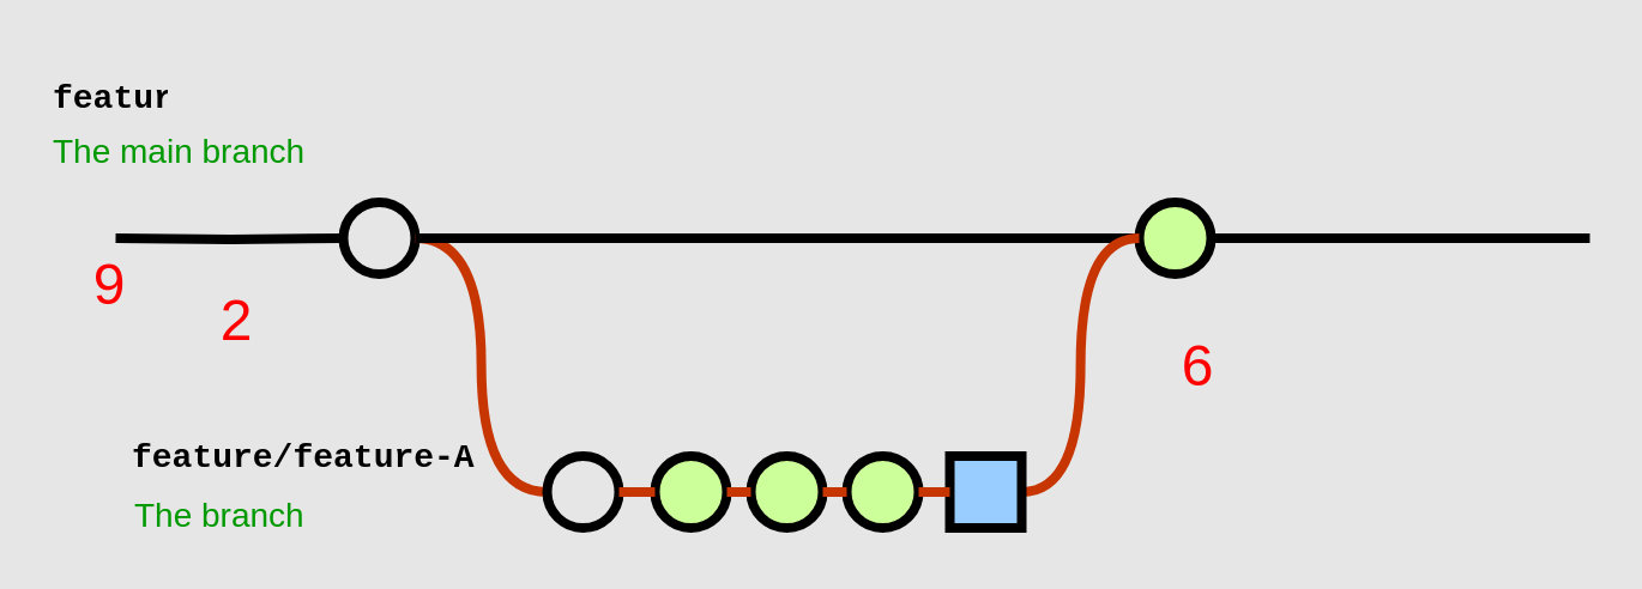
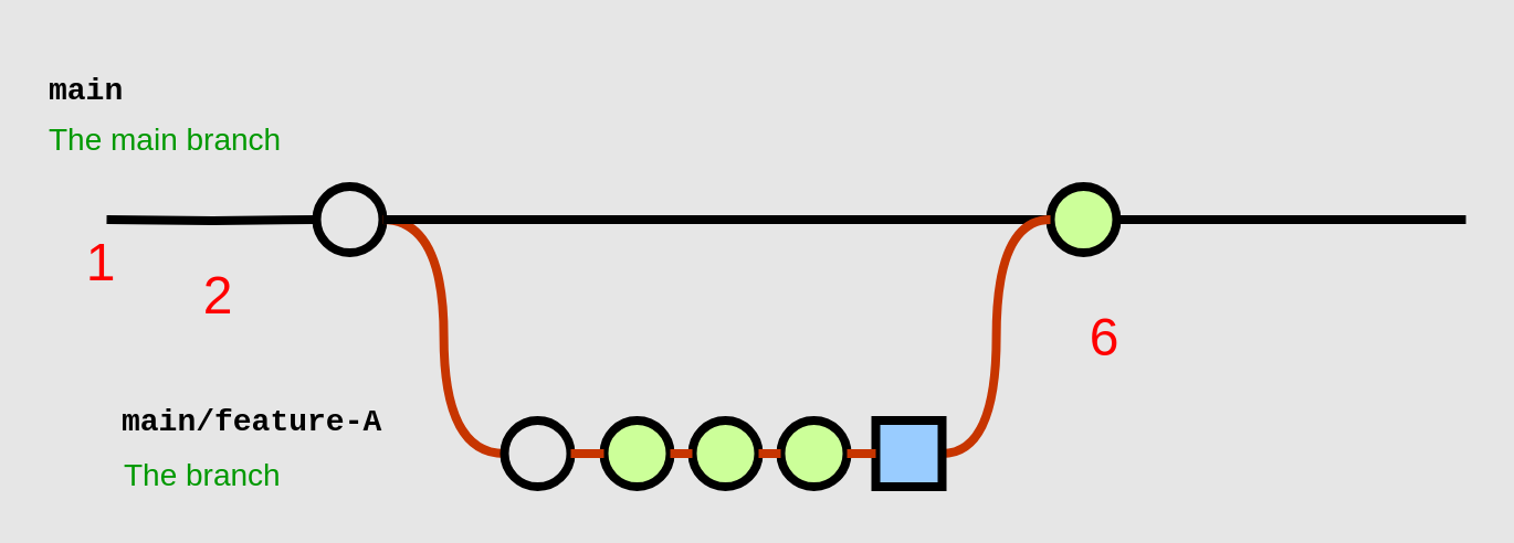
  <mxCell id="0" />
  <mxCell id="1" parent="0" />
- <mxCell id="2" value="feature" style="text;html=1;strokeColor=none;fillColor=none;align=left;verticalAlign=middle;whiteSpace=wrap;overflow=hidden;fontSize=14;fontStyle=1;fontFamily=Courier New;" vertex="1" parent="1"><mxGeometry x="20" y="20" width="50" height="42" as="geometry" /></mxCell>
+ <mxCell id="2" value="main" style="text;html=1;strokeColor=none;fillColor=none;align=left;verticalAlign=middle;whiteSpace=wrap;overflow=hidden;fontSize=14;fontStyle=1;fontFamily=Courier New;" vertex="1" parent="1"><mxGeometry x="20" y="20" width="50" height="42" as="geometry" /></mxCell>
  <mxCell id="3" value="The main branch&lt;br&gt;" style="text;html=1;strokeColor=none;fillColor=none;align=left;verticalAlign=middle;whiteSpace=wrap;overflow=hidden;fontSize=14;fontStyle=0;fontColor=#009900;" vertex="1" parent="1"><mxGeometry x="20" y="52" width="114.75" height="20" as="geometry" /></mxCell>
  <mxCell id="4" value="" style="verticalLabelPosition=bottom;verticalAlign=top;html=1;strokeWidth=4;shape=mxgraph.flowchart.on-page_reference;plain-blue;gradientColor=none;fillColor=#E6E6E6;strokeColor=#000000;" vertex="1" parent="1"><mxGeometry x="142.75" y="84" width="30" height="30" as="geometry" /></mxCell>
  <mxCell id="5" style="edgeStyle=orthogonalEdgeStyle;curved=1;rounded=0;html=1;endArrow=none;endFill=0;jettySize=auto;orthogonalLoop=1;strokeWidth=4;fontSize=15;entryX=0;entryY=0.5;entryDx=0;entryDy=0;entryPerimeter=0;exitX=1;exitY=0.5;exitDx=0;exitDy=0;exitPerimeter=0;fillColor=#fa6800;strokeColor=#C73500;" edge="1" parent="1" source="4" target="6"><mxGeometry relative="1" as="geometry"><mxPoint x="173.75" y="88" as="sourcePoint" /><mxPoint x="207.75" y="217" as="targetPoint" /></mxGeometry></mxCell>
  <mxCell id="6" value="" style="verticalLabelPosition=bottom;verticalAlign=top;html=1;strokeWidth=4;shape=mxgraph.flowchart.on-page_reference;plain-blue;gradientColor=none;fillColor=#E6E6E6;strokeColor=#000000;" vertex="1" parent="1"><mxGeometry x="227.75" y="190" width="30" height="30" as="geometry" /></mxCell>
  <mxCell id="7" value="" style="edgeStyle=orthogonalEdgeStyle;rounded=0;html=1;jettySize=auto;orthogonalLoop=1;strokeWidth=4;endArrow=none;endFill=0;startArrow=none;entryX=0;entryY=0.5;entryDx=0;entryDy=0;entryPerimeter=0;" edge="1" parent="1" target="4"><mxGeometry x="81" y="1301" as="geometry"><mxPoint x="47.75" y="99" as="sourcePoint" /><mxPoint x="137.75" y="102" as="targetPoint" /></mxGeometry></mxCell>
  <mxCell id="8" value="The branch" style="text;html=1;strokeColor=none;fillColor=none;align=left;verticalAlign=middle;whiteSpace=wrap;overflow=hidden;fontSize=14;fontStyle=0;fontColor=#009900;" vertex="1" parent="1"><mxGeometry x="53.75" y="204" width="159.5" height="20" as="geometry" /></mxCell>
- <mxCell id="9" value="feature/feature-A" style="text;html=1;strokeColor=none;fillColor=none;align=left;verticalAlign=middle;whiteSpace=wrap;overflow=hidden;fontSize=14;fontStyle=1;fontFamily=Courier New;" vertex="1" parent="1"><mxGeometry x="52.75" y="170" width="149.75" height="42" as="geometry" /></mxCell>
+ <mxCell id="9" value="main/feature-A" style="text;html=1;strokeColor=none;fillColor=none;align=left;verticalAlign=middle;whiteSpace=wrap;overflow=hidden;fontSize=14;fontStyle=1;fontFamily=Courier New;" vertex="1" parent="1"><mxGeometry x="52.75" y="170" width="149.75" height="42" as="geometry" /></mxCell>
  <mxCell id="10" value="" style="verticalLabelPosition=bottom;verticalAlign=top;html=1;strokeWidth=4;shape=mxgraph.flowchart.on-page_reference;plain-blue;gradientColor=none;fillColor=#CCFF99;strokeColor=#000000;" vertex="1" parent="1"><mxGeometry x="272.75" y="190" width="30" height="30" as="geometry" /></mxCell>
  <mxCell id="11" value="" style="edgeStyle=orthogonalEdgeStyle;rounded=0;html=1;jettySize=auto;orthogonalLoop=1;strokeWidth=4;endArrow=none;endFill=0;startArrow=none;exitX=0;exitY=0.5;exitDx=0;exitDy=0;exitPerimeter=0;entryX=1;entryY=0.5;entryDx=0;entryDy=0;entryPerimeter=0;fillColor=#fa6800;strokeColor=#C73500;" edge="1" parent="1" source="10" target="6"><mxGeometry x="86" y="1298" as="geometry"><mxPoint x="262.75" y="230" as="sourcePoint" /><mxPoint x="542.75" y="205" as="targetPoint" /></mxGeometry></mxCell>
  <mxCell id="12" value="" style="verticalLabelPosition=bottom;verticalAlign=top;html=1;strokeWidth=4;shape=mxgraph.flowchart.on-page_reference;plain-blue;gradientColor=none;fillColor=#CCFF99;strokeColor=#000000;" vertex="1" parent="1"><mxGeometry x="312.75" y="190" width="30" height="30" as="geometry" /></mxCell>
  <mxCell id="13" value="" style="verticalLabelPosition=bottom;verticalAlign=top;html=1;strokeWidth=4;shape=mxgraph.flowchart.on-page_reference;plain-blue;gradientColor=none;fillColor=#CCFF99;strokeColor=#000000;" vertex="1" parent="1"><mxGeometry x="352.75" y="190" width="30" height="30" as="geometry" /></mxCell>
  <mxCell id="14" value="" style="edgeStyle=orthogonalEdgeStyle;rounded=0;html=1;jettySize=auto;orthogonalLoop=1;strokeWidth=4;endArrow=none;endFill=0;startArrow=none;exitX=1;exitY=0.5;exitDx=0;exitDy=0;exitPerimeter=0;entryX=0;entryY=0.5;entryDx=0;entryDy=0;entryPerimeter=0;fillColor=#fa6800;strokeColor=#C73500;" edge="1" parent="1" source="10" target="12"><mxGeometry x="86" y="1298" as="geometry"><mxPoint x="302.75" y="205" as="sourcePoint" /><mxPoint x="312.75" y="205" as="targetPoint" /></mxGeometry></mxCell>
  <mxCell id="15" value="" style="edgeStyle=orthogonalEdgeStyle;rounded=0;html=1;jettySize=auto;orthogonalLoop=1;strokeWidth=4;endArrow=none;endFill=0;startArrow=none;exitX=1;exitY=0.5;exitDx=0;exitDy=0;exitPerimeter=0;entryX=0;entryY=0.5;entryDx=0;entryDy=0;entryPerimeter=0;fillColor=#fa6800;strokeColor=#C73500;" edge="1" parent="1" source="12" target="13"><mxGeometry x="96" y="1308" as="geometry"><mxPoint x="312.75" y="215" as="sourcePoint" /><mxPoint x="322.75" y="215" as="targetPoint" /></mxGeometry></mxCell>
  <mxCell id="16" value="" style="verticalLabelPosition=bottom;verticalAlign=top;html=1;strokeWidth=4;shape=mxgraph.flowchart.on-page_reference;plain-blue;gradientColor=none;fillColor=#CCFF99;strokeColor=#000000;" vertex="1" parent="1"><mxGeometry x="474.75" y="84" width="30" height="30" as="geometry" /></mxCell>
  <mxCell id="17" value="" style="edgeStyle=orthogonalEdgeStyle;rounded=0;html=1;jettySize=auto;orthogonalLoop=1;strokeWidth=4;endArrow=none;endFill=0;startArrow=none;exitX=1;exitY=0.5;exitDx=0;exitDy=0;exitPerimeter=0;" edge="1" parent="1" source="4" target="16"><mxGeometry x="76" y="1288" as="geometry"><mxPoint x="176.17" y="99.63" as="sourcePoint" /><mxPoint x="542.75" y="100" as="targetPoint" /></mxGeometry></mxCell>
  <mxCell id="18" style="edgeStyle=orthogonalEdgeStyle;curved=1;rounded=0;html=1;endArrow=none;endFill=0;jettySize=auto;orthogonalLoop=1;strokeWidth=4;fontSize=15;entryX=1;entryY=0.5;entryDx=0;entryDy=0;exitX=0;exitY=0.5;exitDx=0;exitDy=0;exitPerimeter=0;fillColor=#fa6800;strokeColor=#C73500;" edge="1" parent="1" source="16" target="19"><mxGeometry relative="1" as="geometry"><mxPoint x="182.75" y="109" as="sourcePoint" /><mxPoint x="237.75" y="215" as="targetPoint" /></mxGeometry></mxCell>
  <mxCell id="19" value="" style="whiteSpace=wrap;html=1;aspect=fixed;fillColor=#99CCFF;strokeWidth=4;" vertex="1" parent="1"><mxGeometry x="395.75" y="190" width="30" height="30" as="geometry" /></mxCell>
  <mxCell id="20" value="" style="edgeStyle=orthogonalEdgeStyle;rounded=0;html=1;jettySize=auto;orthogonalLoop=1;strokeWidth=4;endArrow=none;endFill=0;startArrow=none;exitX=1;exitY=0.5;exitDx=0;exitDy=0;exitPerimeter=0;" edge="1" parent="1" source="16"><mxGeometry x="76" y="1288" as="geometry"><mxPoint x="460.09" y="100.89" as="sourcePoint" /><mxPoint x="662.75" y="99" as="targetPoint" /></mxGeometry></mxCell>
  <mxCell id="21" value="" style="edgeStyle=orthogonalEdgeStyle;rounded=0;html=1;jettySize=auto;orthogonalLoop=1;strokeWidth=4;endArrow=none;endFill=0;startArrow=none;exitX=1;exitY=0.5;exitDx=0;exitDy=0;exitPerimeter=0;entryX=0;entryY=0.5;entryDx=0;entryDy=0;fillColor=#fa6800;strokeColor=#C73500;" edge="1" parent="1" source="13" target="19"><mxGeometry x="106" y="1318" as="geometry"><mxPoint x="352.75" y="215" as="sourcePoint" /><mxPoint x="362.75" y="215" as="targetPoint" /></mxGeometry></mxCell>
- <mxCell id="22" value="&lt;br&gt;&lt;font style=&quot;font-size: 24px&quot; color=&quot;#FF0000&quot;&gt;9&lt;/font&gt;" style="text;html=1;strokeColor=none;fillColor=none;align=center;verticalAlign=middle;whiteSpace=wrap;rounded=0;labelBorderColor=none;" vertex="1" parent="1"><mxGeometry x="31.5" y="97" width="27" height="30" as="geometry" /></mxCell>
+ <mxCell id="22" value="&lt;br&gt;&lt;font style=&quot;font-size: 24px&quot; color=&quot;#FF0000&quot;&gt;1&lt;/font&gt;" style="text;html=1;strokeColor=none;fillColor=none;align=center;verticalAlign=middle;whiteSpace=wrap;rounded=0;labelBorderColor=none;" vertex="1" parent="1"><mxGeometry x="31.5" y="97" width="27" height="30" as="geometry" /></mxCell>
  <mxCell id="23" value="&lt;font style=&quot;font-size: 24px&quot; color=&quot;#FF0000&quot;&gt;2&lt;/font&gt;" style="text;html=1;strokeColor=none;fillColor=none;align=center;verticalAlign=middle;whiteSpace=wrap;rounded=0;labelBorderColor=none;" vertex="1" parent="1"><mxGeometry x="85" y="119" width="27" height="30" as="geometry" /></mxCell>
  <mxCell id="24" value="&lt;font style=&quot;font-size: 24px&quot; color=&quot;#FF0000&quot;&gt;6&lt;/font&gt;" style="text;html=1;strokeColor=none;fillColor=none;align=center;verticalAlign=middle;whiteSpace=wrap;rounded=0;labelBorderColor=none;" vertex="1" parent="1"><mxGeometry x="486" y="138" width="27" height="30" as="geometry" /></mxCell>
